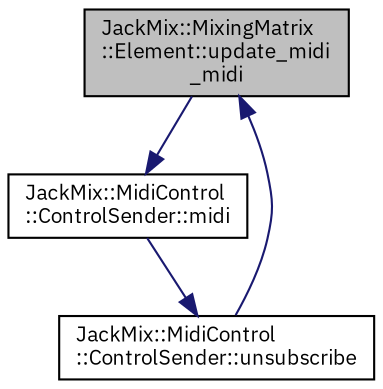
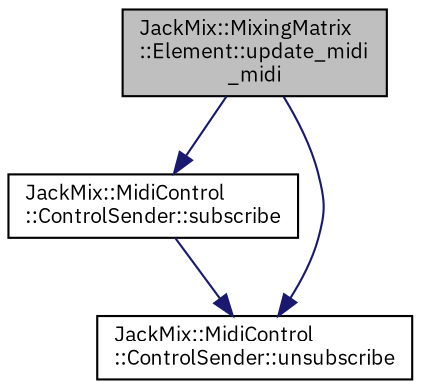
  digraph {
    fontname="IBM Plex Sans"
    rankdir=TB
    node [color=black fillcolor=white fontname="IBM Plex Sans" fontsize=10 shape=record style=filled]
    edge [color=midnightblue fontname="IBM Plex Sans" fontsize=10 labelfontname=Helvetica labelfontsize=10 style=solid]
    n1 [fillcolor=grey75 fontcolor=black height=0.2 label="JackMix::MixingMatrix\l::Element::update_midi\l_midi" width=0.4]
-   n2 [height=0.2 label="JackMix::MidiControl\l::ControlSender::midi" width=0.4]
+   n2 [height=0.2 label="JackMix::MidiControl\l::ControlSender::subscribe" width=0.4]
    n3 [height=0.2 label="JackMix::MidiControl\l::ControlSender::unsubscribe" width=0.4]
    n1 -> n2
-   n3 -> n1
+   n1 -> n3
    n2 -> n3
  }
